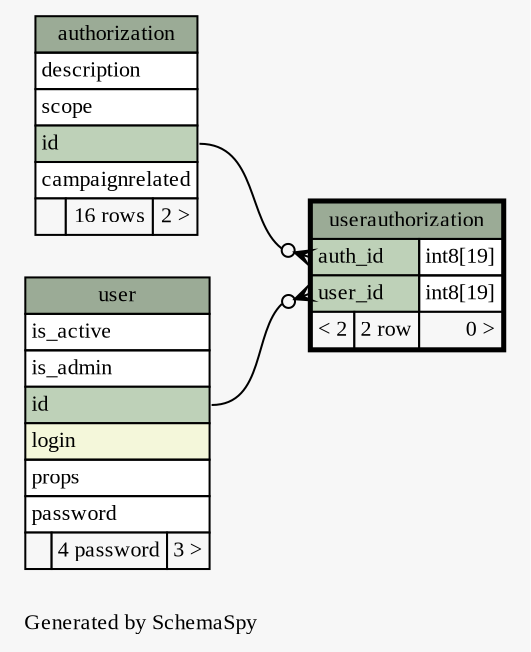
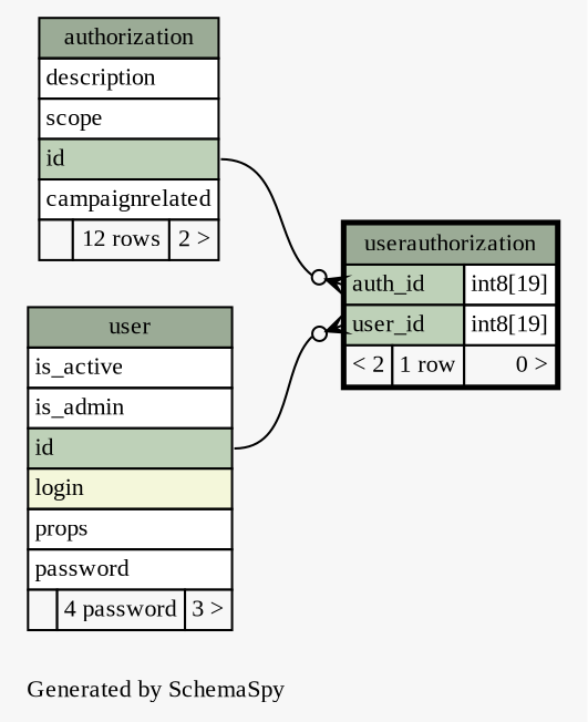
  digraph {
    bgcolor="#f7f7f7"
    fontname="Liberation Serif"
    fontsize=11
    label="\nGenerated by SchemaSpy"
    labeljust=l
    nodesep=0.18
    rankdir=RL
    ranksep=0.46
    node [fontname="Liberation Serif" fontsize=11 shape=plaintext]
    edge [arrowhead=none arrowsize=0.8 arrowtail=crowodot dir=back fontname="Liberation Serif" headport="id:e"]
-   n1 [label=<     <TABLE BORDER="2" CELLBORDER="1" CELLSPACING="0" BGCOLOR="#ffffff">       <TR><TD COLSPAN="3" BGCOLOR="#9bab96" ALIGN="CENTER">userauthorization</TD></TR>       <TR><TD PORT="auth_id" COLSPAN="2" BGCOLOR="#bed1b8" ALIGN="LEFT">auth_id</TD><TD PORT="auth_id.type" ALIGN="LEFT">int8[19]</TD></TR>       <TR><TD PORT="user_id" COLSPAN="2" BGCOLOR="#bed1b8" ALIGN="LEFT">user_id</TD><TD PORT="user_id.type" ALIGN="LEFT">int8[19]</TD></TR>       <TR><TD ALIGN="LEFT" BGCOLOR="#f7f7f7">&lt; 2</TD><TD ALIGN="RIGHT" BGCOLOR="#f7f7f7">2 row</TD><TD ALIGN="RIGHT" BGCOLOR="#f7f7f7">0 &gt;</TD></TR>     </TABLE>>]
-   n2 [label=<     <TABLE BORDER="0" CELLBORDER="1" CELLSPACING="0" BGCOLOR="#ffffff">       <TR><TD COLSPAN="3" BGCOLOR="#9bab96" ALIGN="CENTER">authorization</TD></TR>       <TR><TD PORT="description" COLSPAN="3" ALIGN="LEFT">description</TD></TR>       <TR><TD PORT="scope" COLSPAN="3" ALIGN="LEFT">scope</TD></TR>       <TR><TD PORT="id" COLSPAN="3" BGCOLOR="#bed1b8" ALIGN="LEFT">id</TD></TR>       <TR><TD PORT="campaignrelated" COLSPAN="3" ALIGN="LEFT">campaignrelated</TD></TR>       <TR><TD ALIGN="LEFT" BGCOLOR="#f7f7f7">  </TD><TD ALIGN="RIGHT" BGCOLOR="#f7f7f7">16 rows</TD><TD ALIGN="RIGHT" BGCOLOR="#f7f7f7">2 &gt;</TD></TR>     </TABLE>>]
+   n1 [label=<     <TABLE BORDER="2" CELLBORDER="1" CELLSPACING="0" BGCOLOR="#ffffff">       <TR><TD COLSPAN="3" BGCOLOR="#9bab96" ALIGN="CENTER">userauthorization</TD></TR>       <TR><TD PORT="auth_id" COLSPAN="2" BGCOLOR="#bed1b8" ALIGN="LEFT">auth_id</TD><TD PORT="auth_id.type" ALIGN="LEFT">int8[19]</TD></TR>       <TR><TD PORT="user_id" COLSPAN="2" BGCOLOR="#bed1b8" ALIGN="LEFT">user_id</TD><TD PORT="user_id.type" ALIGN="LEFT">int8[19]</TD></TR>       <TR><TD ALIGN="LEFT" BGCOLOR="#f7f7f7">&lt; 2</TD><TD ALIGN="RIGHT" BGCOLOR="#f7f7f7">1 row</TD><TD ALIGN="RIGHT" BGCOLOR="#f7f7f7">0 &gt;</TD></TR>     </TABLE>>]
+   n2 [label=<     <TABLE BORDER="0" CELLBORDER="1" CELLSPACING="0" BGCOLOR="#ffffff">       <TR><TD COLSPAN="3" BGCOLOR="#9bab96" ALIGN="CENTER">authorization</TD></TR>       <TR><TD PORT="description" COLSPAN="3" ALIGN="LEFT">description</TD></TR>       <TR><TD PORT="scope" COLSPAN="3" ALIGN="LEFT">scope</TD></TR>       <TR><TD PORT="id" COLSPAN="3" BGCOLOR="#bed1b8" ALIGN="LEFT">id</TD></TR>       <TR><TD PORT="campaignrelated" COLSPAN="3" ALIGN="LEFT">campaignrelated</TD></TR>       <TR><TD ALIGN="LEFT" BGCOLOR="#f7f7f7">  </TD><TD ALIGN="RIGHT" BGCOLOR="#f7f7f7">12 rows</TD><TD ALIGN="RIGHT" BGCOLOR="#f7f7f7">2 &gt;</TD></TR>     </TABLE>>]
    n3 [label=<     <TABLE BORDER="0" CELLBORDER="1" CELLSPACING="0" BGCOLOR="#ffffff">       <TR><TD COLSPAN="3" BGCOLOR="#9bab96" ALIGN="CENTER">user</TD></TR>       <TR><TD PORT="is_active" COLSPAN="3" ALIGN="LEFT">is_active</TD></TR>       <TR><TD PORT="is_admin" COLSPAN="3" ALIGN="LEFT">is_admin</TD></TR>       <TR><TD PORT="id" COLSPAN="3" BGCOLOR="#bed1b8" ALIGN="LEFT">id</TD></TR>       <TR><TD PORT="login" COLSPAN="3" BGCOLOR="#f4f7da" ALIGN="LEFT">login</TD></TR>       <TR><TD PORT="props" COLSPAN="3" ALIGN="LEFT">props</TD></TR>       <TR><TD PORT="password" COLSPAN="3" ALIGN="LEFT">password</TD></TR>       <TR><TD ALIGN="LEFT" BGCOLOR="#f7f7f7">  </TD><TD ALIGN="RIGHT" BGCOLOR="#f7f7f7">4 password</TD><TD ALIGN="RIGHT" BGCOLOR="#f7f7f7">3 &gt;</TD></TR>     </TABLE>>]
    n1 -> n2 [tailport="auth_id:w"]
    n1 -> n3 [tailport="user_id:w"]
  }
